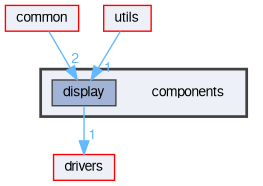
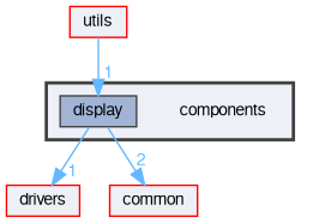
  digraph {
    compound=true
    node [fontname=FreeSans fontsize=10 shape=box color=red fillcolor="#edf0f7" style=filled]
    edge [color=steelblue1 fontcolor=steelblue1 fontname=FreeSans fontsize=10 headlabel=1 labeldistance=1.5 labelfontname=FreeSans labelfontsize=10]
    n1 [height=0.2 label=components shape=plaintext width=0.4 color="" fillcolor="" style=""]
    n2 [color=grey25 fillcolor="#a2b4d6" height=0.2 label=display width=0.4]
    n3 [height=0.2 label=drivers width=0.4]
    n4 [height=0.2 label=common width=0.4]
    n5 [height=0.2 label=utils width=0.4]
    subgraph cluster_1 {
      bgcolor="#edf0f7"
      fontname=FreeSans
      fontsize=10
      pencolor=grey25
      style="filled,bold"
      n1
      n2
    }
    n2 -> n3
-   n4 -> n2 [headlabel=2]
+   n2 -> n4 [headlabel=2]
    n5 -> n2
  }
